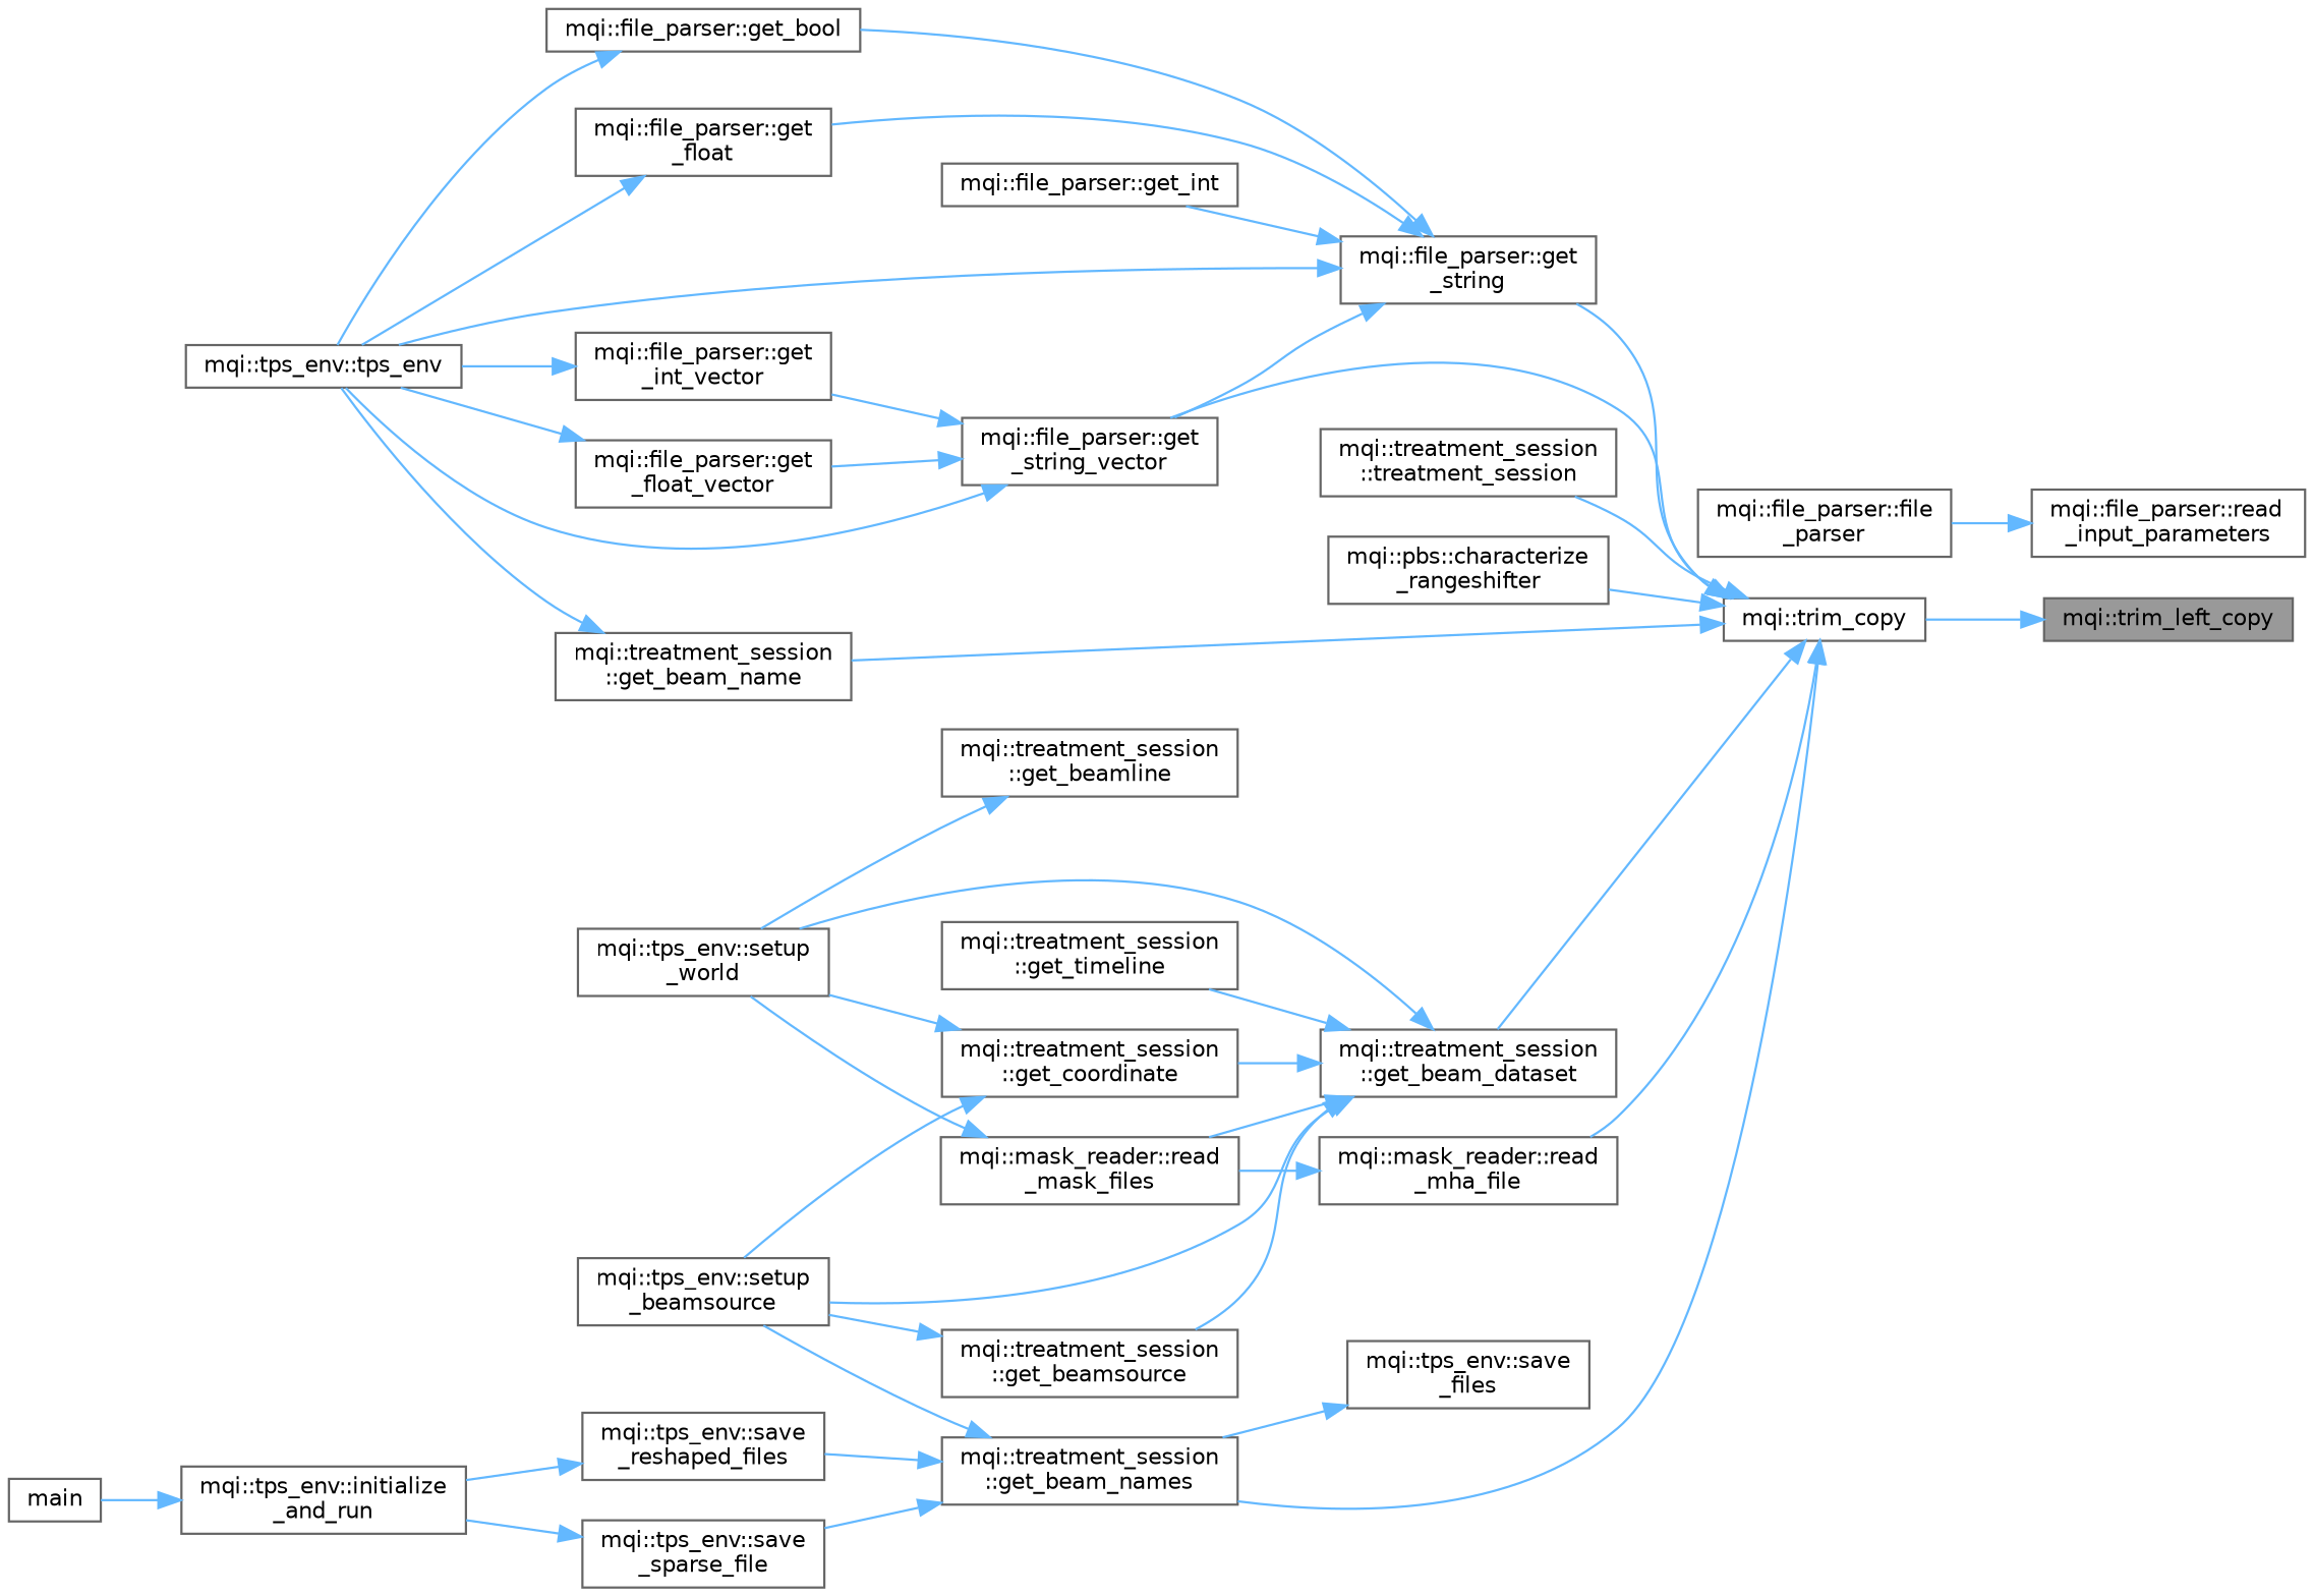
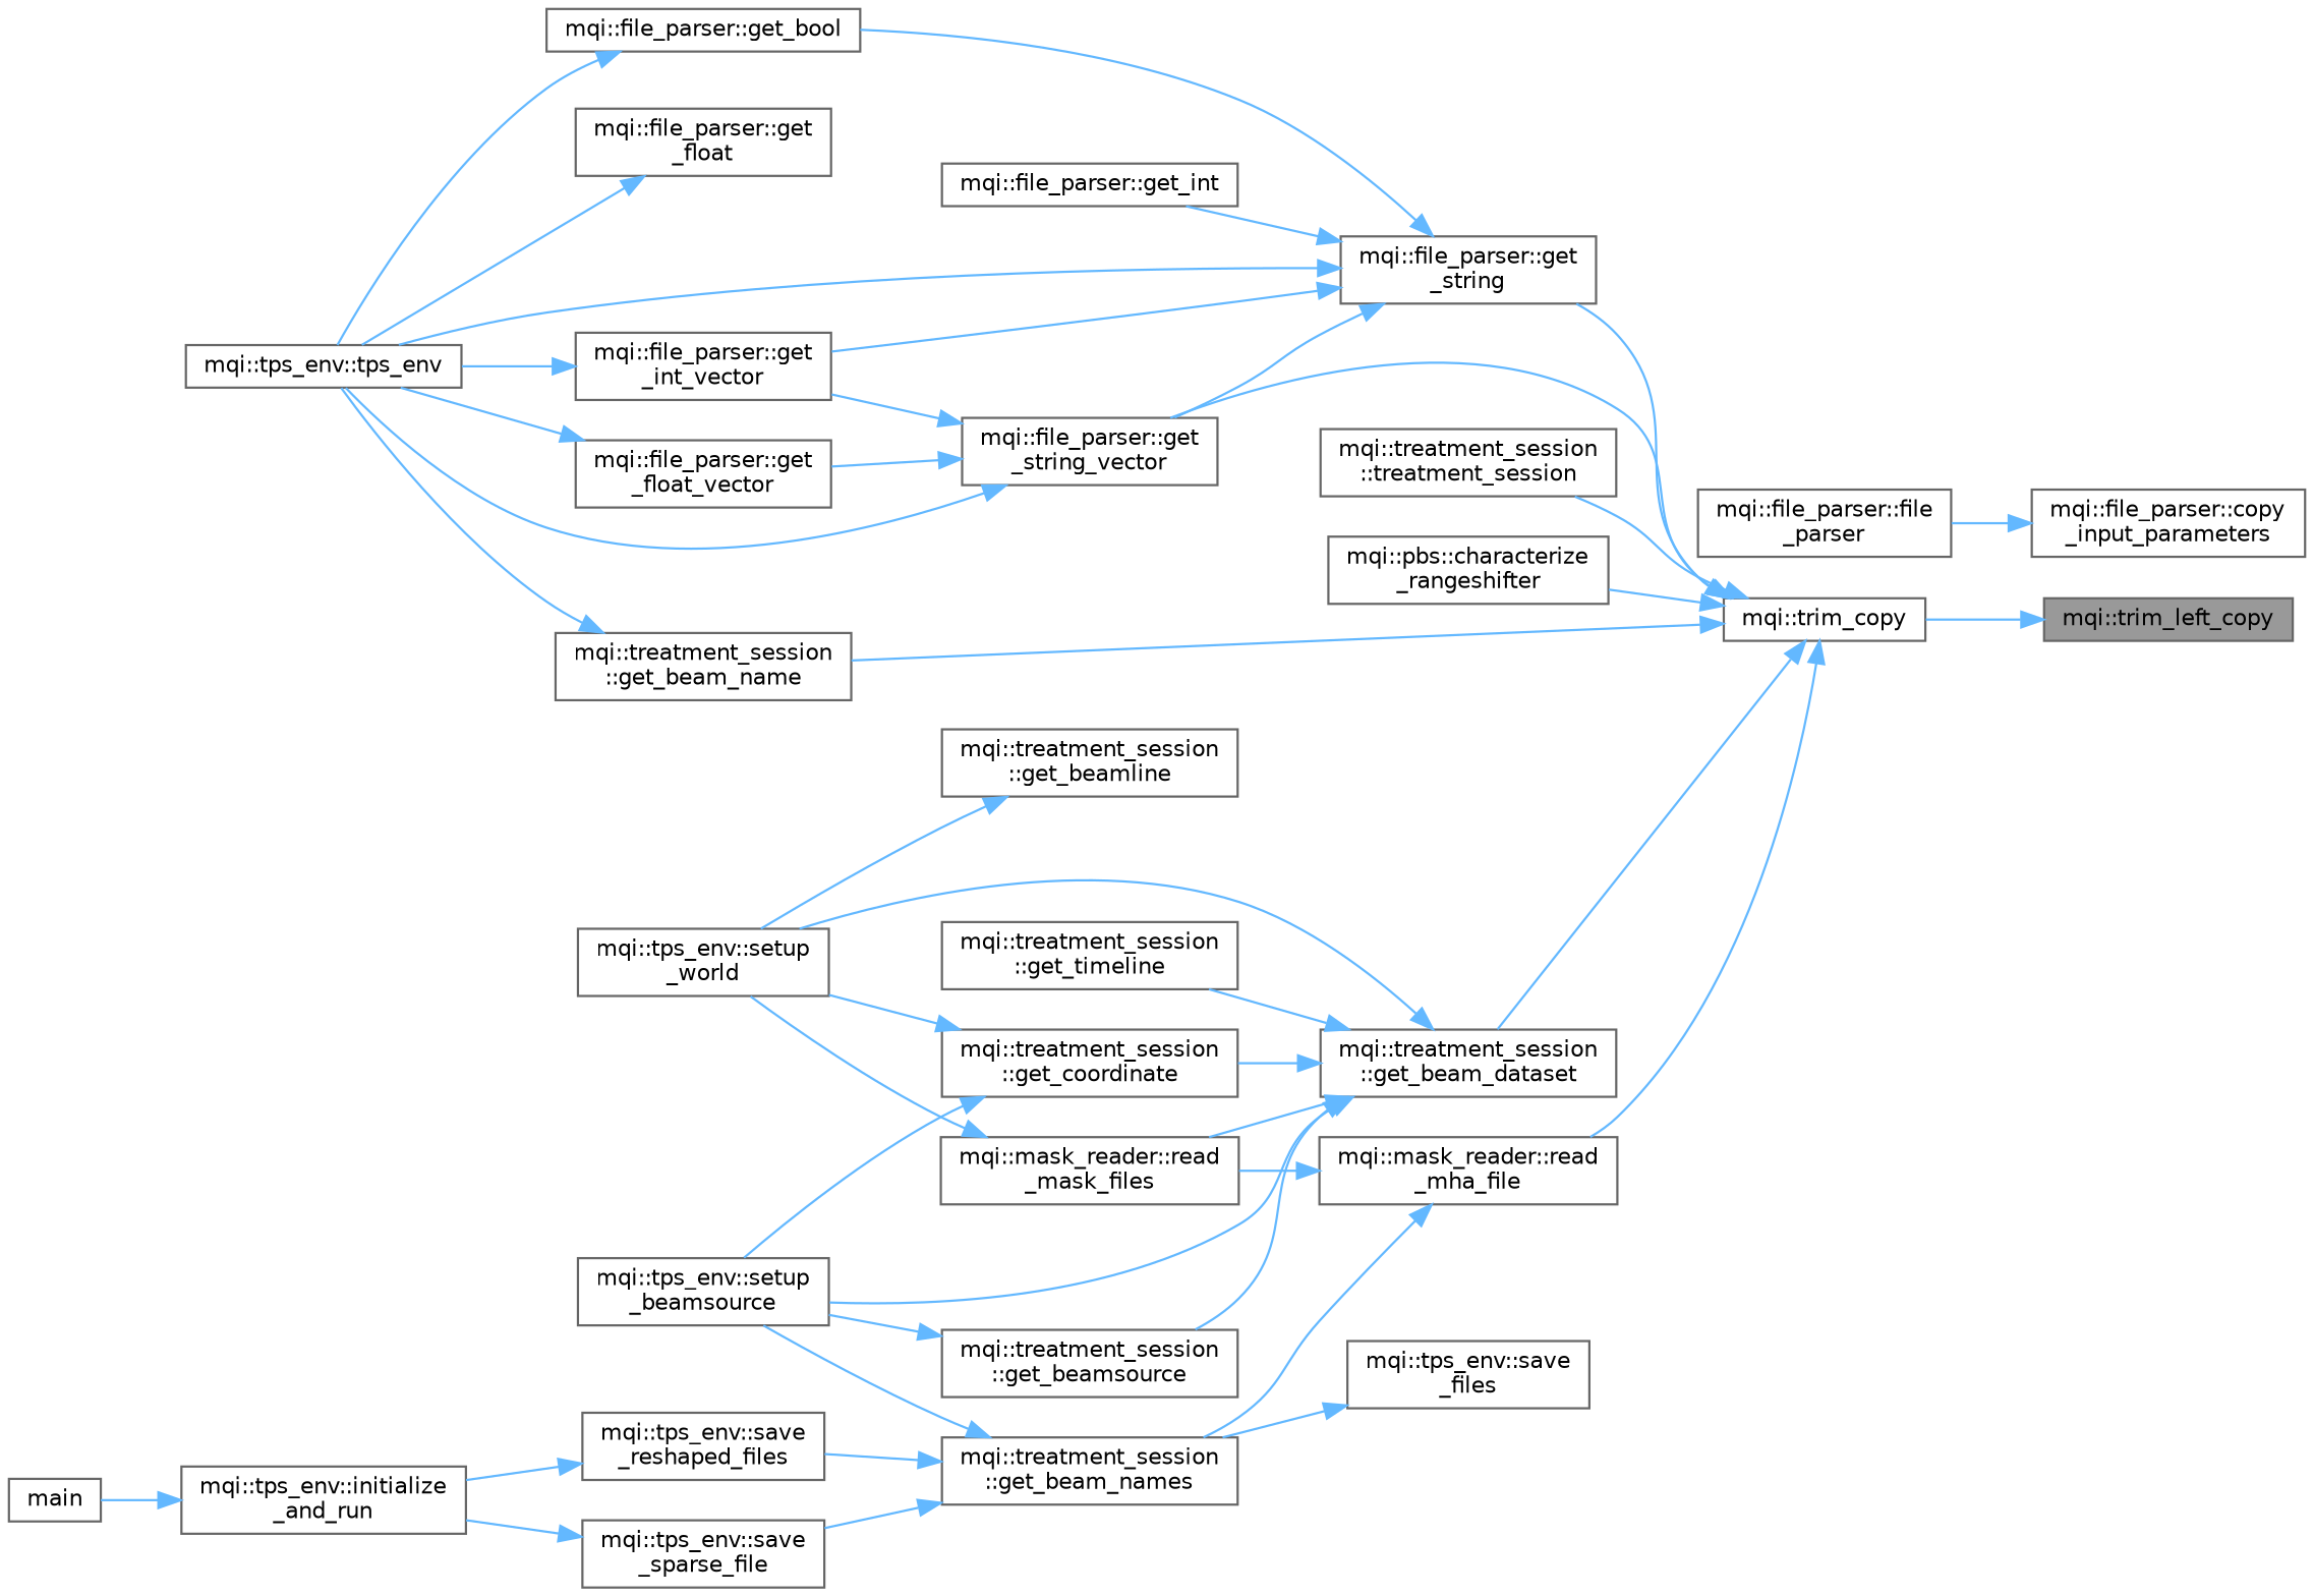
  digraph {
    rankdir=RL
    node [color=grey40 fillcolor=white fontname=Helvetica fontsize=10 shape=box style=filled]
    edge [color=steelblue1 dir=back fontname=Helvetica fontsize=10 labelfontname=Helvetica labelfontsize=10 style=solid]
    n1 [color=gray40 fillcolor=grey60 fontcolor=black height=0.2 label="mqi::trim_left_copy" width=0.4]
    n2 [height=0.2 label="mqi::trim_copy" width=0.4]
    n3 [height=0.2 label="mqi::pbs::characterize\l_rangeshifter" width=0.4]
    n4 [height=0.2 label="mqi::treatment_session\l::get_beam_dataset" width=0.4]
    n5 [height=0.2 label="mqi::treatment_session\l::get_beam_name" width=0.4]
    n6 [height=0.2 label="mqi::treatment_session\l::get_beam_names" width=0.4]
    n7 [height=0.2 label="mqi::file_parser::get\l_string" width=0.4]
    n8 [height=0.2 label="mqi::file_parser::get\l_string_vector" width=0.4]
    n9 [height=0.2 label="mqi::mask_reader::read\l_mha_file" width=0.4]
    n10 [height=0.2 label="mqi::treatment_session\l::treatment_session" width=0.4]
    n11 [height=0.2 label="mqi::tps_env::setup\l_world" width=0.4]
    n12 [height=0.2 label="mqi::treatment_session\l::get_beamsource" width=0.4]
    n13 [height=0.2 label="mqi::tps_env::setup\l_beamsource" width=0.4]
    n14 [height=0.2 label="mqi::treatment_session\l::get_coordinate" width=0.4]
    n15 [height=0.2 label="mqi::treatment_session\l::get_timeline" width=0.4]
    n16 [height=0.2 label="mqi::mask_reader::read\l_mask_files" width=0.4]
    n17 [height=0.2 label="mqi::tps_env::tps_env" width=0.4]
    n18 [height=0.2 label="mqi::tps_env::save\l_reshaped_files" width=0.4]
    n19 [height=0.2 label="mqi::tps_env::save\l_sparse_file" width=0.4]
    n20 [height=0.2 label="mqi::file_parser::get_bool" width=0.4]
    n21 [height=0.2 label="mqi::file_parser::get\l_float" width=0.4]
    n22 [height=0.2 label="mqi::file_parser::get_int" width=0.4]
    n23 [height=0.2 label="mqi::file_parser::get\l_float_vector" width=0.4]
    n24 [height=0.2 label="mqi::file_parser::get\l_int_vector" width=0.4]
-   n25 [height=0.2 label="mqi::file_parser::read\l_input_parameters" width=0.4]
+   n25 [height=0.2 label="mqi::file_parser::copy\l_input_parameters" width=0.4]
    n26 [height=0.2 label="mqi::file_parser::file\l_parser" width=0.4]
    n27 [height=0.2 label="mqi::treatment_session\l::get_beamline" width=0.4]
    n28 [height=0.2 label="mqi::tps_env::save\l_files" width=0.4]
    n29 [height=0.2 label="mqi::tps_env::initialize\l_and_run" width=0.4]
    n30 [height=0.2 label=main width=0.4]
    n1 -> n2
    n2 -> n3
    n2 -> n4
    n2 -> n5
-   n2 -> n6
+   n9 -> n6
    n2 -> n7
    n2 -> n8
    n2 -> n9
    n2 -> n10
    n4 -> n11
    n4 -> n12
    n4 -> n13
    n4 -> n14
    n4 -> n15
    n4 -> n16
    n5 -> n17
    n6 -> n13
    n6 -> n18
    n6 -> n19
    n7 -> n8
    n7 -> n17
    n7 -> n20
-   n7 -> n21
+   n7 -> n24
    n7 -> n22
    n8 -> n17
    n8 -> n23
    n8 -> n24
    n9 -> n16
    n12 -> n13
    n14 -> n11
    n14 -> n13
    n16 -> n11
    n18 -> n29
    n19 -> n29
    n20 -> n17
    n21 -> n17
    n23 -> n17
    n24 -> n17
    n25 -> n26
    n27 -> n11
    n28 -> n6
    n29 -> n30
  }
